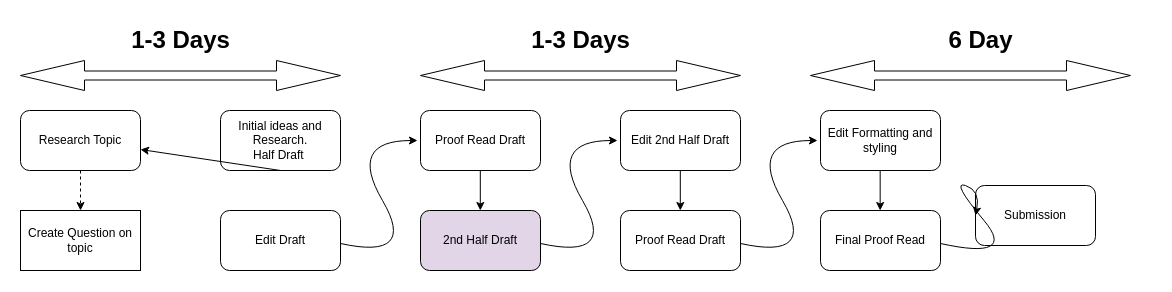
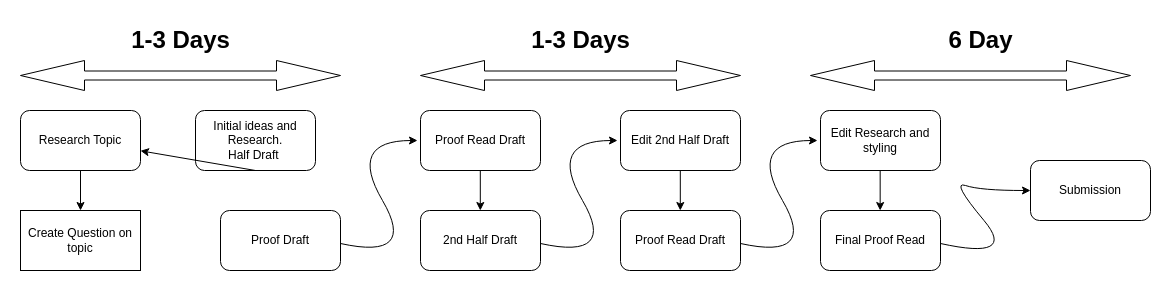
  <mxCell id="0" />
  <mxCell id="1" parent="0" />
  <mxCell id="2" value="Research Topic" style="rounded=1;whiteSpace=wrap;html=1;" vertex="1" parent="1"><mxGeometry x="20" y="110" width="120" height="60" as="geometry" /></mxCell>
- <mxCell id="3" value="" style="endArrow=classic;html=1;rounded=0;exitX=0.5;exitY=1;exitDx=0;exitDy=0;dashed=1;" edge="1" parent="1" source="2" target="4"><mxGeometry width="50" height="50" relative="1" as="geometry"><mxPoint x="340" y="280" as="sourcePoint" /><mxPoint x="80" y="210" as="targetPoint" /></mxGeometry></mxCell>
+ <mxCell id="3" value="" style="endArrow=classic;html=1;rounded=0;exitX=0.5;exitY=1;exitDx=0;exitDy=0;" edge="1" parent="1" source="2" target="4"><mxGeometry width="50" height="50" relative="1" as="geometry"><mxPoint x="340" y="280" as="sourcePoint" /><mxPoint x="80" y="210" as="targetPoint" /></mxGeometry></mxCell>
  <mxCell id="4" value="Create Question on topic" style="whiteSpace=wrap;html=1;rounded=0;" vertex="1" parent="1"><mxGeometry x="20" y="210" width="120" height="60" as="geometry" /></mxCell>
- <mxCell id="5" value="Initial ideas and Research.&lt;br&gt;Half Draft&amp;nbsp;" style="rounded=1;whiteSpace=wrap;html=1;" vertex="1" parent="1"><mxGeometry x="220" y="110" width="120" height="60" as="geometry" /></mxCell>
- <mxCell id="6" value="Edit Draft" style="rounded=1;whiteSpace=wrap;html=1;" vertex="1" parent="1"><mxGeometry x="220" y="210" width="120" height="60" as="geometry" /></mxCell>
+ <mxCell id="5" value="Initial ideas and Research.&lt;br&gt;Half Draft&amp;nbsp;" style="rounded=1;whiteSpace=wrap;html=1;" vertex="1" parent="1"><mxGeometry x="195" y="110" width="120" height="60" as="geometry" /></mxCell>
+ <mxCell id="6" value="Proof Draft" style="rounded=1;whiteSpace=wrap;html=1;" vertex="1" parent="1"><mxGeometry x="220" y="210" width="120" height="60" as="geometry" /></mxCell>
  <mxCell id="7" value="" style="endArrow=classic;html=1;rounded=0;exitX=0.5;exitY=1;exitDx=0;exitDy=0;" edge="1" parent="1" source="5" target="2"><mxGeometry width="50" height="50" relative="1" as="geometry"><mxPoint x="340" y="280" as="sourcePoint" /><mxPoint x="390" y="230" as="targetPoint" /></mxGeometry></mxCell>
  <mxCell id="8" value="" style="curved=1;endArrow=classic;html=1;rounded=0;exitX=1.025;exitY=0.553;exitDx=0;exitDy=0;exitPerimeter=0;" edge="1" parent="1"><mxGeometry width="50" height="50" relative="1" as="geometry"><mxPoint x="340" y="243" as="sourcePoint" /><mxPoint x="417" y="140" as="targetPoint" /><Array as="points"><mxPoint x="417" y="260" /><mxPoint x="347" y="140" /></Array></mxGeometry></mxCell>
  <mxCell id="9" value="Proof Read Draft" style="rounded=1;whiteSpace=wrap;html=1;" vertex="1" parent="1"><mxGeometry x="420" y="110" width="120" height="60" as="geometry" /></mxCell>
  <mxCell id="10" value="" style="endArrow=classic;html=1;rounded=0;exitX=0.5;exitY=1;exitDx=0;exitDy=0;entryX=0.5;entryY=0;entryDx=0;entryDy=0;" edge="1" parent="1"><mxGeometry width="50" height="50" relative="1" as="geometry"><mxPoint x="479.8" y="170" as="sourcePoint" /><mxPoint x="479.8" y="210" as="targetPoint" /></mxGeometry></mxCell>
- <mxCell id="11" value="2nd Half Draft" style="rounded=1;whiteSpace=wrap;html=1;fillColor=#e1d5e7;" vertex="1" parent="1"><mxGeometry x="420" y="210" width="120" height="60" as="geometry" /></mxCell>
+ <mxCell id="11" value="2nd Half Draft" style="rounded=1;whiteSpace=wrap;html=1;" vertex="1" parent="1"><mxGeometry x="420" y="210" width="120" height="60" as="geometry" /></mxCell>
  <mxCell id="12" value="" style="curved=1;endArrow=classic;html=1;rounded=0;exitX=1.025;exitY=0.553;exitDx=0;exitDy=0;exitPerimeter=0;" edge="1" parent="1"><mxGeometry width="50" height="50" relative="1" as="geometry"><mxPoint x="540" y="243" as="sourcePoint" /><mxPoint x="617" y="140" as="targetPoint" /><Array as="points"><mxPoint x="617" y="260" /><mxPoint x="547" y="140" /></Array></mxGeometry></mxCell>
  <mxCell id="13" value="Edit 2nd Half Draft" style="rounded=1;whiteSpace=wrap;html=1;" vertex="1" parent="1"><mxGeometry x="620" y="110" width="120" height="60" as="geometry" /></mxCell>
  <mxCell id="14" value="Proof Read Draft" style="rounded=1;whiteSpace=wrap;html=1;" vertex="1" parent="1"><mxGeometry x="620" y="210" width="120" height="60" as="geometry" /></mxCell>
  <mxCell id="15" value="" style="endArrow=classic;html=1;rounded=0;exitX=0.5;exitY=1;exitDx=0;exitDy=0;entryX=0.5;entryY=0;entryDx=0;entryDy=0;" edge="1" parent="1"><mxGeometry width="50" height="50" relative="1" as="geometry"><mxPoint x="679.8" y="170" as="sourcePoint" /><mxPoint x="679.8" y="210" as="targetPoint" /></mxGeometry></mxCell>
- <mxCell id="16" value="Edit Formatting and styling" style="rounded=1;whiteSpace=wrap;html=1;" vertex="1" parent="1"><mxGeometry x="820" y="110" width="120" height="60" as="geometry" /></mxCell>
+ <mxCell id="16" value="Edit Research and styling" style="rounded=1;whiteSpace=wrap;html=1;" vertex="1" parent="1"><mxGeometry x="820" y="110" width="120" height="60" as="geometry" /></mxCell>
  <mxCell id="17" value="" style="curved=1;endArrow=classic;html=1;rounded=0;exitX=1.025;exitY=0.553;exitDx=0;exitDy=0;exitPerimeter=0;" edge="1" parent="1"><mxGeometry width="50" height="50" relative="1" as="geometry"><mxPoint x="740" y="243" as="sourcePoint" /><mxPoint x="817" y="140" as="targetPoint" /><Array as="points"><mxPoint x="817" y="260" /><mxPoint x="747" y="140" /></Array></mxGeometry></mxCell>
  <mxCell id="18" value="Final Proof Read" style="rounded=1;whiteSpace=wrap;html=1;" vertex="1" parent="1"><mxGeometry x="820" y="210" width="120" height="60" as="geometry" /></mxCell>
  <mxCell id="19" value="" style="endArrow=classic;html=1;rounded=0;exitX=0.5;exitY=1;exitDx=0;exitDy=0;entryX=0.5;entryY=0;entryDx=0;entryDy=0;" edge="1" parent="1"><mxGeometry width="50" height="50" relative="1" as="geometry"><mxPoint x="879.66" y="170" as="sourcePoint" /><mxPoint x="879.66" y="210" as="targetPoint" /></mxGeometry></mxCell>
- <mxCell id="20" value="Submission" style="rounded=1;whiteSpace=wrap;html=1;" vertex="1" parent="1"><mxGeometry x="975" y="185" width="120" height="60" as="geometry" /></mxCell>
+ <mxCell id="20" value="Submission" style="rounded=1;whiteSpace=wrap;html=1;" vertex="1" parent="1"><mxGeometry x="1030" y="160" width="120" height="60" as="geometry" /></mxCell>
  <mxCell id="21" value="" style="curved=1;endArrow=classic;html=1;rounded=0;exitX=1.025;exitY=0.553;exitDx=0;exitDy=0;exitPerimeter=0;entryX=0;entryY=0.5;entryDx=0;entryDy=0;" edge="1" parent="1" target="20"><mxGeometry width="50" height="50" relative="1" as="geometry"><mxPoint x="940" y="243" as="sourcePoint" /><mxPoint x="1017" y="140" as="targetPoint" /><Array as="points"><mxPoint x="1017" y="260" /><mxPoint x="950" y="180" /><mxPoint x="980" y="190" /></Array></mxGeometry></mxCell>
  <mxCell id="22" value="" style="shape=doubleArrow;whiteSpace=wrap;html=1;" vertex="1" parent="1"><mxGeometry x="20" y="60" width="320" height="30" as="geometry" /></mxCell>
  <mxCell id="23" value="&lt;b&gt;&lt;font style=&quot;font-size: 24px;&quot;&gt;1-3 Days&lt;/font&gt;&lt;/b&gt;" style="text;html=1;align=center;verticalAlign=middle;resizable=0;points=[];autosize=1;strokeColor=none;fillColor=none;" vertex="1" parent="1"><mxGeometry x="120" y="20" width="120" height="40" as="geometry" /></mxCell>
  <mxCell id="24" value="" style="shape=doubleArrow;whiteSpace=wrap;html=1;" vertex="1" parent="1"><mxGeometry x="420" y="60" width="320" height="30" as="geometry" /></mxCell>
  <mxCell id="25" value="&lt;b&gt;&lt;font style=&quot;font-size: 24px;&quot;&gt;1-3 Days&lt;/font&gt;&lt;/b&gt;" style="text;html=1;align=center;verticalAlign=middle;resizable=0;points=[];autosize=1;strokeColor=none;fillColor=none;" vertex="1" parent="1"><mxGeometry x="520" y="20" width="120" height="40" as="geometry" /></mxCell>
  <mxCell id="26" value="&lt;b&gt;&lt;font style=&quot;font-size: 24px;&quot;&gt;6 Day&lt;/font&gt;&lt;/b&gt;" style="text;html=1;align=center;verticalAlign=middle;resizable=0;points=[];autosize=1;strokeColor=none;fillColor=none;" vertex="1" parent="1"><mxGeometry x="935" y="20" width="90" height="40" as="geometry" /></mxCell>
  <mxCell id="27" value="" style="shape=doubleArrow;whiteSpace=wrap;html=1;" vertex="1" parent="1"><mxGeometry x="810" y="60" width="320" height="30" as="geometry" /></mxCell>
